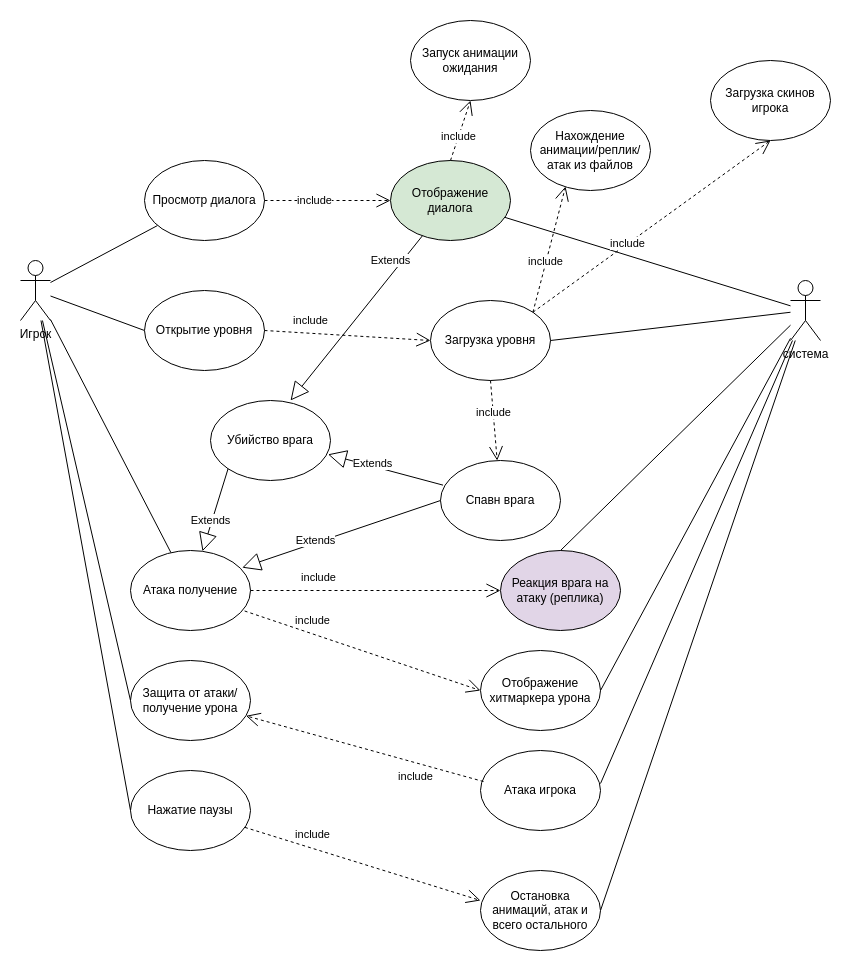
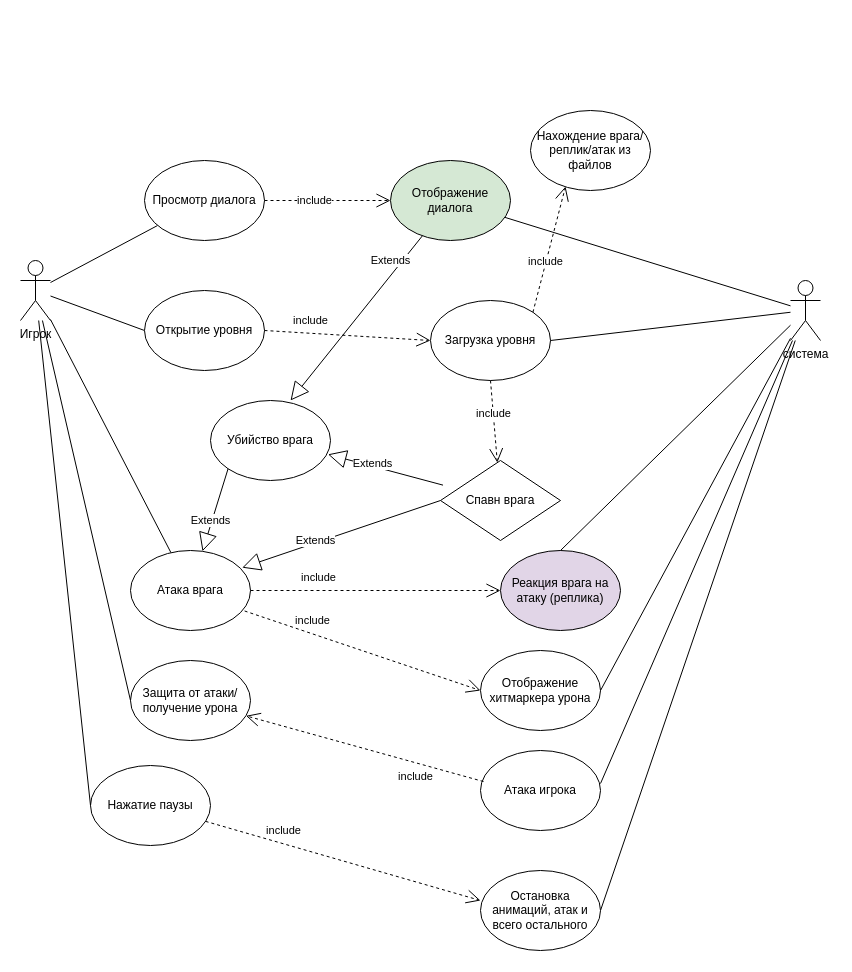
  <mxCell id="0" />
  <mxCell id="1" parent="0" />
  <mxCell id="2" value="Игрок" style="shape=umlActor;verticalLabelPosition=bottom;verticalAlign=top;html=1;outlineConnect=0;" parent="1" vertex="1"><mxGeometry x="20" y="260" width="30" height="60" as="geometry" /></mxCell>
  <mxCell id="3" value="" style="endArrow=none;html=1;rounded=0;entryX=0;entryY=0.5;entryDx=0;entryDy=0;" parent="1" source="2" target="4" edge="1"><mxGeometry width="50" height="50" relative="1" as="geometry"><mxPoint x="50" y="270" as="sourcePoint" /><mxPoint x="100" y="240" as="targetPoint" /></mxGeometry></mxCell>
  <mxCell id="4" value="Открытие уровня" style="ellipse;whiteSpace=wrap;html=1;" parent="1" vertex="1"><mxGeometry x="144" y="290" width="120" height="80" as="geometry" /></mxCell>
  <mxCell id="5" value="система" style="shape=umlActor;verticalLabelPosition=bottom;verticalAlign=top;html=1;outlineConnect=0;" parent="1" vertex="1"><mxGeometry x="790" y="280" width="30" height="60" as="geometry" /></mxCell>
  <mxCell id="6" value="Загрузка уровня" style="ellipse;whiteSpace=wrap;html=1;" parent="1" vertex="1"><mxGeometry x="430" y="300" width="120" height="80" as="geometry" /></mxCell>
  <mxCell id="7" value="" style="endArrow=none;html=1;rounded=0;" parent="1" source="2" target="13" edge="1"><mxGeometry width="50" height="50" relative="1" as="geometry"><mxPoint x="150" y="370" as="sourcePoint" /><mxPoint x="130" y="320" as="targetPoint" /></mxGeometry></mxCell>
  <mxCell id="8" value="" style="endArrow=none;html=1;rounded=0;entryX=1;entryY=0.5;entryDx=0;entryDy=0;" parent="1" source="5" target="6" edge="1"><mxGeometry width="50" height="50" relative="1" as="geometry"><mxPoint x="260" y="310" as="sourcePoint" /><mxPoint x="310" y="260" as="targetPoint" /></mxGeometry></mxCell>
  <mxCell id="9" value="include" style="endArrow=open;endSize=12;dashed=1;html=1;rounded=0;exitX=1;exitY=0.5;exitDx=0;exitDy=0;entryX=0;entryY=0.5;entryDx=0;entryDy=0;" parent="1" source="4" target="6" edge="1"><mxGeometry x="-0.459" y="13" width="160" relative="1" as="geometry"><mxPoint x="210" y="290" as="sourcePoint" /><mxPoint x="370" y="290" as="targetPoint" /><mxPoint as="offset" /></mxGeometry></mxCell>
  <mxCell id="10" value="" style="endArrow=none;html=1;rounded=0;" parent="1" source="5" target="11" edge="1"><mxGeometry width="50" height="50" relative="1" as="geometry"><mxPoint x="340" y="290" as="sourcePoint" /><mxPoint x="450" y="310" as="targetPoint" /></mxGeometry></mxCell>
  <mxCell id="11" value="Отображение диалога" style="ellipse;whiteSpace=wrap;html=1;fillColor=#d5e8d4;" parent="1" vertex="1"><mxGeometry x="390" y="160" width="120" height="80" as="geometry" /></mxCell>
- <mxCell id="12" value="Запуск анимации ожидания" style="ellipse;whiteSpace=wrap;html=1;" parent="1" vertex="1"><mxGeometry x="410" y="20" width="120" height="80" as="geometry" /></mxCell>
  <mxCell id="13" value="Просмотр диалога" style="ellipse;whiteSpace=wrap;html=1;" parent="1" vertex="1"><mxGeometry x="144" y="160" width="120" height="80" as="geometry" /></mxCell>
  <mxCell id="14" value="include" style="endArrow=open;endSize=12;dashed=1;html=1;rounded=0;exitX=1;exitY=0.5;exitDx=0;exitDy=0;entryX=0;entryY=0.5;entryDx=0;entryDy=0;" parent="1" source="13" target="11" edge="1"><mxGeometry x="-0.2" width="160" relative="1" as="geometry"><mxPoint x="240" y="190" as="sourcePoint" /><mxPoint x="440" y="200" as="targetPoint" /><mxPoint as="offset" /></mxGeometry></mxCell>
- <mxCell id="15" value="Спавн врага" style="ellipse;whiteSpace=wrap;html=1;" parent="1" vertex="1"><mxGeometry x="440" y="460" width="120" height="80" as="geometry" /></mxCell>
+ <mxCell id="15" value="Спавн врага" style="rhombus;whiteSpace=wrap;html=1;" parent="1" vertex="1"><mxGeometry x="440" y="460" width="120" height="80" as="geometry" /></mxCell>
  <mxCell id="16" value="" style="endArrow=none;html=1;rounded=0;" parent="1" source="2" target="17" edge="1"><mxGeometry width="50" height="50" relative="1" as="geometry"><mxPoint x="50" y="330" as="sourcePoint" /><mxPoint x="80" y="470" as="targetPoint" /></mxGeometry></mxCell>
- <mxCell id="17" value="Атака получение" style="ellipse;whiteSpace=wrap;html=1;" parent="1" vertex="1"><mxGeometry x="130" y="550" width="120" height="80" as="geometry" /></mxCell>
+ <mxCell id="17" value="Атака врага" style="ellipse;whiteSpace=wrap;html=1;" parent="1" vertex="1"><mxGeometry x="130" y="550" width="120" height="80" as="geometry" /></mxCell>
  <mxCell id="18" value="Реакция врага на атаку (реплика)" style="ellipse;whiteSpace=wrap;html=1;fillColor=#e1d5e7;" parent="1" vertex="1"><mxGeometry x="500" y="550" width="120" height="80" as="geometry" /></mxCell>
  <mxCell id="19" value="" style="endArrow=none;html=1;rounded=0;exitX=0.5;exitY=0;exitDx=0;exitDy=0;" parent="1" source="18" target="5" edge="1"><mxGeometry width="50" height="50" relative="1" as="geometry"><mxPoint x="390" y="460" as="sourcePoint" /><mxPoint x="440" y="410" as="targetPoint" /></mxGeometry></mxCell>
- <mxCell id="20" value="include" style="endArrow=open;endSize=12;dashed=1;html=1;rounded=0;exitX=0.5;exitY=0;exitDx=0;exitDy=0;entryX=0.5;entryY=1;entryDx=0;entryDy=0;" parent="1" source="11" target="12" edge="1"><mxGeometry x="-0.2" width="160" relative="1" as="geometry"><mxPoint x="310" y="310" as="sourcePoint" /><mxPoint x="380" y="310" as="targetPoint" /><mxPoint as="offset" /></mxGeometry></mxCell>
  <mxCell id="21" value="Убийство врага" style="ellipse;whiteSpace=wrap;html=1;" parent="1" vertex="1"><mxGeometry x="210" y="400" width="120" height="80" as="geometry" /></mxCell>
  <mxCell id="22" value="include" style="endArrow=open;endSize=12;dashed=1;html=1;rounded=0;exitX=0.5;exitY=1;exitDx=0;exitDy=0;" parent="1" source="6" target="15" edge="1"><mxGeometry x="-0.2" width="160" relative="1" as="geometry"><mxPoint x="274" y="180" as="sourcePoint" /><mxPoint x="370" y="180" as="targetPoint" /><mxPoint as="offset" /></mxGeometry></mxCell>
  <mxCell id="23" value="Extends" style="endArrow=block;endSize=16;endFill=0;html=1;rounded=0;exitX=0;exitY=1;exitDx=0;exitDy=0;" parent="1" source="21" target="17" edge="1"><mxGeometry x="0.264" y="-2" width="160" relative="1" as="geometry"><mxPoint x="260" y="600" as="sourcePoint" /><mxPoint x="300" y="564" as="targetPoint" /><mxPoint x="1" as="offset" /></mxGeometry></mxCell>
  <mxCell id="24" value="Extends" style="endArrow=block;endSize=16;endFill=0;html=1;rounded=0;exitX=0;exitY=0.5;exitDx=0;exitDy=0;entryX=0.931;entryY=0.215;entryDx=0;entryDy=0;entryPerimeter=0;" parent="1" source="15" target="17" edge="1"><mxGeometry x="0.264" y="-2" width="160" relative="1" as="geometry"><mxPoint x="238" y="478" as="sourcePoint" /><mxPoint x="212" y="561" as="targetPoint" /><mxPoint x="1" as="offset" /></mxGeometry></mxCell>
  <mxCell id="25" value="Extends" style="endArrow=block;endSize=16;endFill=0;html=1;rounded=0;exitX=0.021;exitY=0.308;exitDx=0;exitDy=0;entryX=0.979;entryY=0.673;entryDx=0;entryDy=0;entryPerimeter=0;exitPerimeter=0;" parent="1" source="15" target="21" edge="1"><mxGeometry x="0.264" y="-2" width="160" relative="1" as="geometry"><mxPoint x="450" y="510" as="sourcePoint" /><mxPoint x="252" y="577" as="targetPoint" /><mxPoint x="1" as="offset" /></mxGeometry></mxCell>
  <mxCell id="26" value="Extends" style="endArrow=block;endSize=16;endFill=0;html=1;rounded=0;entryX=0.667;entryY=0;entryDx=0;entryDy=0;entryPerimeter=0;" parent="1" source="11" target="21" edge="1"><mxGeometry x="-0.628" y="-9" width="160" relative="1" as="geometry"><mxPoint x="450" y="290" as="sourcePoint" /><mxPoint x="212" y="561" as="targetPoint" /><mxPoint as="offset" /></mxGeometry></mxCell>
  <mxCell id="27" value="Отображение хитмаркера урона" style="ellipse;whiteSpace=wrap;html=1;" parent="1" vertex="1"><mxGeometry x="480" y="650" width="120" height="80" as="geometry" /></mxCell>
  <mxCell id="28" value="" style="endArrow=none;html=1;rounded=0;exitX=1;exitY=0.5;exitDx=0;exitDy=0;" parent="1" source="27" target="5" edge="1"><mxGeometry width="50" height="50" relative="1" as="geometry"><mxPoint x="570" y="560" as="sourcePoint" /><mxPoint x="800" y="335" as="targetPoint" /></mxGeometry></mxCell>
  <mxCell id="29" value="include" style="endArrow=open;endSize=12;dashed=1;html=1;rounded=0;exitX=0.951;exitY=0.756;exitDx=0;exitDy=0;entryX=0;entryY=0.5;entryDx=0;entryDy=0;exitPerimeter=0;" parent="1" source="17" target="27" edge="1"><mxGeometry x="-0.459" y="13" width="160" relative="1" as="geometry"><mxPoint x="274" y="340" as="sourcePoint" /><mxPoint x="440" y="350" as="targetPoint" /><mxPoint as="offset" /></mxGeometry></mxCell>
  <mxCell id="30" value="include" style="endArrow=open;endSize=12;dashed=1;html=1;rounded=0;exitX=1;exitY=0.5;exitDx=0;exitDy=0;entryX=0;entryY=0.5;entryDx=0;entryDy=0;" parent="1" source="17" target="18" edge="1"><mxGeometry x="-0.459" y="13" width="160" relative="1" as="geometry"><mxPoint x="254" y="620" as="sourcePoint" /><mxPoint x="510" y="700" as="targetPoint" /><mxPoint as="offset" /></mxGeometry></mxCell>
  <mxCell id="31" value="Атака игрока" style="ellipse;whiteSpace=wrap;html=1;" vertex="1" parent="1"><mxGeometry x="480" y="750" width="120" height="80" as="geometry" /></mxCell>
  <mxCell id="32" value="" style="endArrow=none;html=1;rounded=0;exitX=1;exitY=0.413;exitDx=0;exitDy=0;exitPerimeter=0;" edge="1" parent="1" source="31" target="5"><mxGeometry width="50" height="50" relative="1" as="geometry"><mxPoint x="630" y="700" as="sourcePoint" /><mxPoint x="800" y="350" as="targetPoint" /></mxGeometry></mxCell>
  <mxCell id="33" value="Защита от атаки/получение урона" style="ellipse;whiteSpace=wrap;html=1;" vertex="1" parent="1"><mxGeometry x="130" y="660" width="120" height="80" as="geometry" /></mxCell>
  <mxCell id="34" value="" style="endArrow=none;html=1;rounded=0;entryX=0;entryY=0.5;entryDx=0;entryDy=0;" edge="1" parent="1" source="2" target="33"><mxGeometry width="50" height="50" relative="1" as="geometry"><mxPoint x="550" y="670" as="sourcePoint" /><mxPoint x="600" y="620" as="targetPoint" /></mxGeometry></mxCell>
  <mxCell id="35" value="include" style="endArrow=open;endSize=12;dashed=1;html=1;rounded=0;exitX=0.025;exitY=0.388;exitDx=0;exitDy=0;exitPerimeter=0;" edge="1" parent="1" source="31" target="33"><mxGeometry x="-0.459" y="13" width="160" relative="1" as="geometry"><mxPoint x="260" y="600" as="sourcePoint" /><mxPoint x="510" y="600" as="targetPoint" /><mxPoint as="offset" /></mxGeometry></mxCell>
- <mxCell id="36" value="Нажатие паузы" style="ellipse;whiteSpace=wrap;html=1;" vertex="1" parent="1"><mxGeometry x="130" y="770" width="120" height="80" as="geometry" /></mxCell>
+ <mxCell id="36" value="Нажатие паузы" style="ellipse;whiteSpace=wrap;html=1;" vertex="1" parent="1"><mxGeometry x="90" y="765" width="120" height="80" as="geometry" /></mxCell>
  <mxCell id="37" value="" style="endArrow=none;html=1;rounded=0;entryX=0;entryY=0.5;entryDx=0;entryDy=0;" edge="1" parent="1" source="2" target="36"><mxGeometry width="50" height="50" relative="1" as="geometry"><mxPoint x="490" y="490" as="sourcePoint" /><mxPoint x="540" y="440" as="targetPoint" /></mxGeometry></mxCell>
  <mxCell id="38" value="" style="endArrow=none;html=1;rounded=0;entryX=1;entryY=0.5;entryDx=0;entryDy=0;" edge="1" parent="1" source="5" target="39"><mxGeometry width="50" height="50" relative="1" as="geometry"><mxPoint x="490" y="690" as="sourcePoint" /><mxPoint x="540" y="640" as="targetPoint" /></mxGeometry></mxCell>
  <mxCell id="39" value="Остановка анимаций, атак и всего остального" style="ellipse;whiteSpace=wrap;html=1;" vertex="1" parent="1"><mxGeometry x="480" y="870" width="120" height="80" as="geometry" /></mxCell>
  <mxCell id="40" value="include" style="endArrow=open;endSize=12;dashed=1;html=1;rounded=0;entryX=0;entryY=0.375;entryDx=0;entryDy=0;entryPerimeter=0;" edge="1" parent="1" source="36" target="39"><mxGeometry x="-0.459" y="13" width="160" relative="1" as="geometry"><mxPoint x="493" y="791" as="sourcePoint" /><mxPoint x="255" y="725" as="targetPoint" /><mxPoint as="offset" /></mxGeometry></mxCell>
- <mxCell id="41" value="Загрузка скинов игрока" style="ellipse;whiteSpace=wrap;html=1;" vertex="1" parent="1"><mxGeometry x="710" y="60" width="120" height="80" as="geometry" /></mxCell>
- <mxCell id="42" value="Нахождение анимации/реплик/атак из файлов" style="ellipse;whiteSpace=wrap;html=1;" vertex="1" parent="1"><mxGeometry x="530" y="110" width="120" height="80" as="geometry" /></mxCell>
+ <mxCell id="42" value="Нахождение врага/реплик/атак из файлов" style="ellipse;whiteSpace=wrap;html=1;" vertex="1" parent="1"><mxGeometry x="530" y="110" width="120" height="80" as="geometry" /></mxCell>
  <mxCell id="43" value="include" style="endArrow=open;endSize=12;dashed=1;html=1;rounded=0;exitX=1;exitY=0;exitDx=0;exitDy=0;entryX=0.292;entryY=0.95;entryDx=0;entryDy=0;entryPerimeter=0;" edge="1" parent="1" source="6" target="42"><mxGeometry x="-0.199" width="160" relative="1" as="geometry"><mxPoint x="500" y="390" as="sourcePoint" /><mxPoint x="507" y="470" as="targetPoint" /><mxPoint as="offset" /></mxGeometry></mxCell>
- <mxCell id="44" value="include" style="endArrow=open;endSize=12;dashed=1;html=1;rounded=0;exitX=1;exitY=0;exitDx=0;exitDy=0;entryX=0.5;entryY=1;entryDx=0;entryDy=0;" edge="1" parent="1" source="6" target="41"><mxGeometry x="-0.199" width="160" relative="1" as="geometry"><mxPoint x="542" y="322" as="sourcePoint" /><mxPoint x="575" y="196" as="targetPoint" /><mxPoint as="offset" /></mxGeometry></mxCell>
